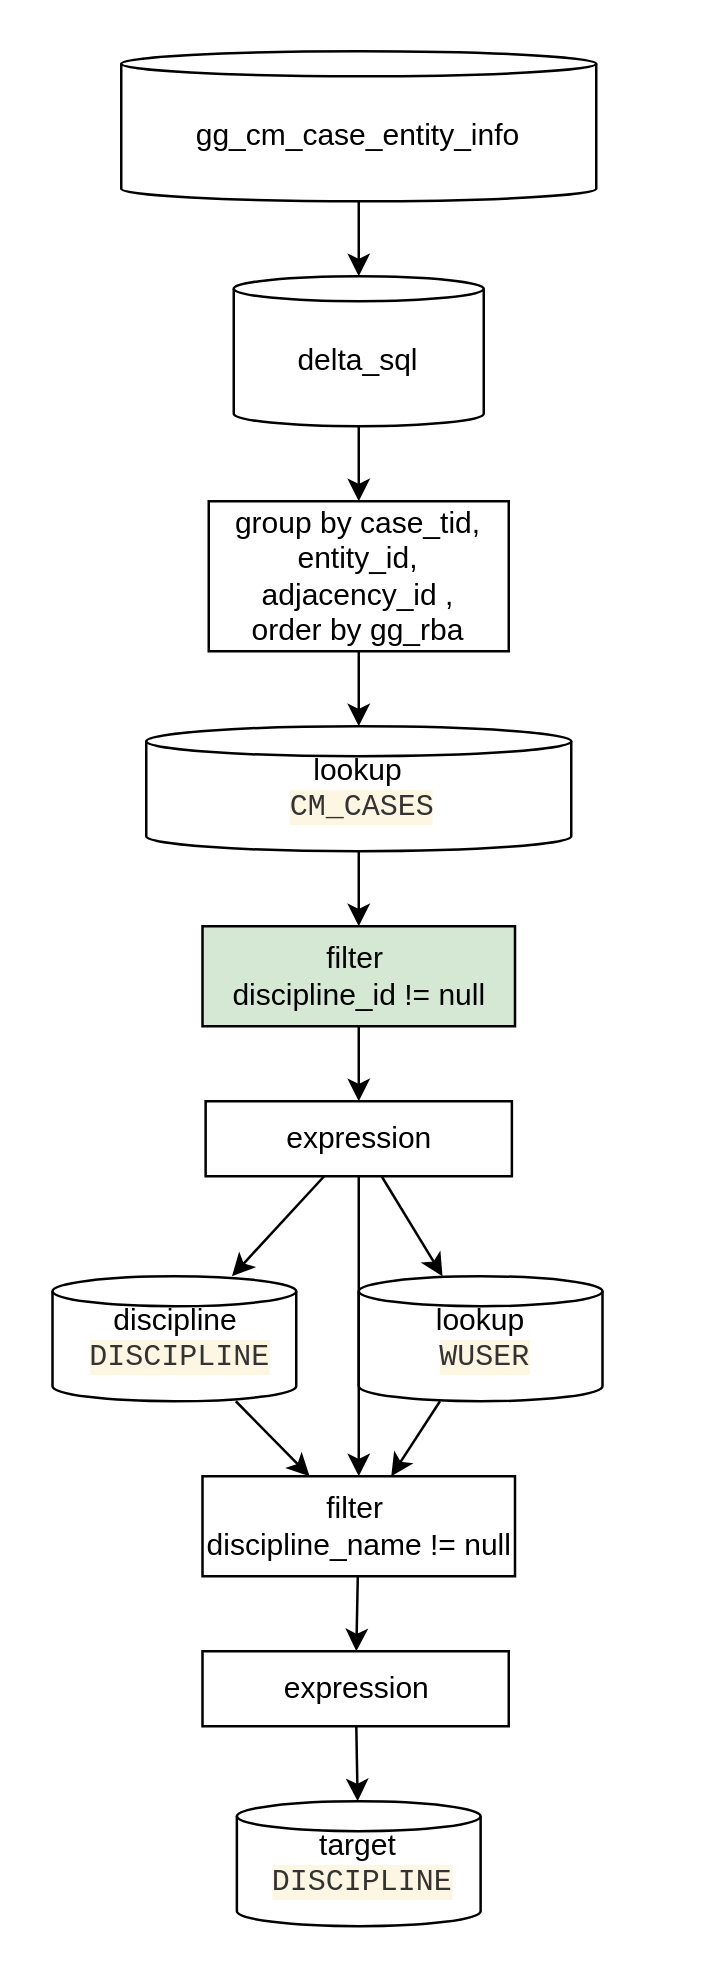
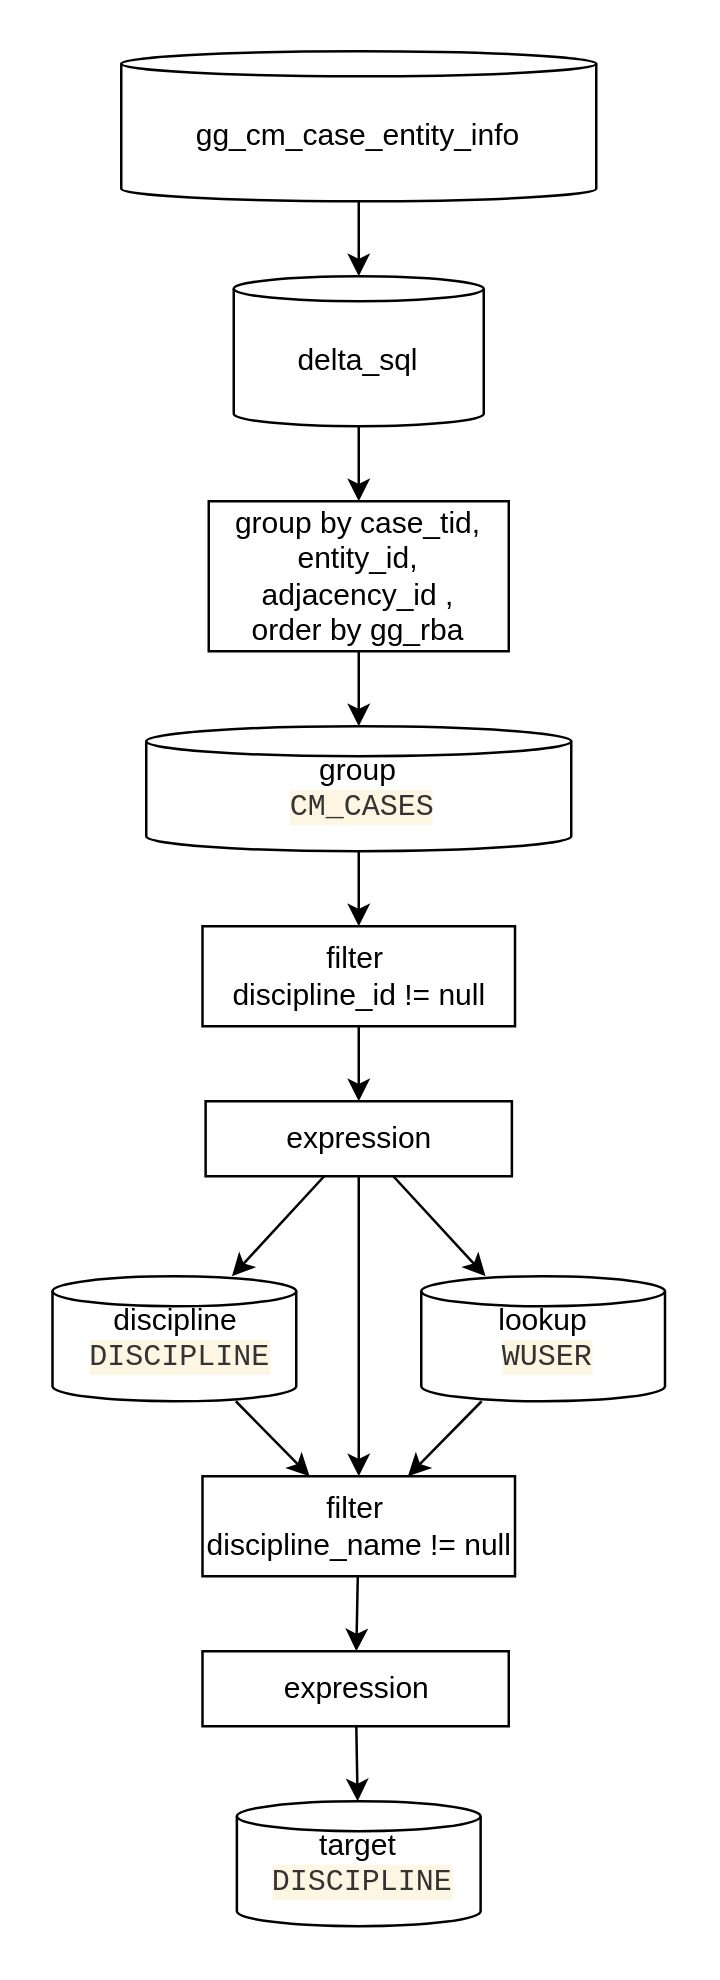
  <mxCell id="0" />
  <mxCell id="1" parent="0" />
  <mxCell id="2" value="gg_cm_case_entity_info" style="shape=cylinder3;whiteSpace=wrap;html=1;boundedLbl=1;backgroundOutline=1;size=5;" vertex="1" parent="1"><mxGeometry x="48" y="20" width="190" height="60" as="geometry" /></mxCell>
  <mxCell id="3" value="delta_sql" style="shape=cylinder3;whiteSpace=wrap;html=1;boundedLbl=1;backgroundOutline=1;size=5;" vertex="1" parent="1"><mxGeometry x="93" y="110" width="100" height="60" as="geometry" /></mxCell>
  <mxCell id="4" value="group by case_tid, entity_id, adjacency_id ,&lt;br&gt;order by gg_rba" style="rounded=0;whiteSpace=wrap;html=1;" vertex="1" parent="1"><mxGeometry x="83" y="200" width="120" height="60" as="geometry" /></mxCell>
- <mxCell id="5" value="lookup&lt;br&gt;&amp;nbsp;&lt;span style=&quot;background-color: rgb(253 , 246 , 227) ; color: rgb(51 , 51 , 51) ; font-family: &amp;#34;menlo&amp;#34; , &amp;#34;monaco&amp;#34; , &amp;#34;courier new&amp;#34; , monospace&quot;&gt;CM_CASES&lt;/span&gt;" style="shape=cylinder3;rounded=0;whiteSpace=wrap;html=1;size=6;" vertex="1" parent="1"><mxGeometry x="58" y="290" width="170" height="50" as="geometry" /></mxCell>
- <mxCell id="6" value="filter&amp;nbsp;&lt;br&gt;discipline_id != null" style="rounded=0;whiteSpace=wrap;html=1;fillColor=#d5e8d4;" vertex="1" parent="1"><mxGeometry x="80.5" y="370" width="125" height="40" as="geometry" /></mxCell>
+ <mxCell id="5" value="group&lt;br&gt;&amp;nbsp;&lt;span style=&quot;background-color: rgb(253 , 246 , 227) ; color: rgb(51 , 51 , 51) ; font-family: &amp;#34;menlo&amp;#34; , &amp;#34;monaco&amp;#34; , &amp;#34;courier new&amp;#34; , monospace&quot;&gt;CM_CASES&lt;/span&gt;" style="shape=cylinder3;rounded=0;whiteSpace=wrap;html=1;size=6;" vertex="1" parent="1"><mxGeometry x="58" y="290" width="170" height="50" as="geometry" /></mxCell>
+ <mxCell id="6" value="filter&amp;nbsp;&lt;br&gt;discipline_id != null" style="rounded=0;whiteSpace=wrap;html=1;" vertex="1" parent="1"><mxGeometry x="80.5" y="370" width="125" height="40" as="geometry" /></mxCell>
  <mxCell id="7" value="expression" style="rounded=0;whiteSpace=wrap;html=1;" vertex="1" parent="1"><mxGeometry x="81.75" y="440" width="122.5" height="30" as="geometry" /></mxCell>
  <mxCell id="8" value="discipline&lt;br&gt;&amp;nbsp;&lt;span style=&quot;background-color: rgb(253 , 246 , 227) ; color: rgb(51 , 51 , 51) ; font-family: &amp;#34;menlo&amp;#34; , &amp;#34;monaco&amp;#34; , &amp;#34;courier new&amp;#34; , monospace&quot;&gt;DISCIPLINE&lt;/span&gt;" style="shape=cylinder3;rounded=0;whiteSpace=wrap;html=1;size=6;" vertex="1" parent="1"><mxGeometry x="20.5" y="510" width="97.5" height="50" as="geometry" /></mxCell>
- <mxCell id="9" value="lookup&lt;br&gt;&amp;nbsp;&lt;span style=&quot;background-color: rgb(253 , 246 , 227) ; color: rgb(51 , 51 , 51) ; font-family: &amp;#34;menlo&amp;#34; , &amp;#34;monaco&amp;#34; , &amp;#34;courier new&amp;#34; , monospace&quot;&gt;WUSER&lt;/span&gt;" style="shape=cylinder3;rounded=0;whiteSpace=wrap;html=1;size=6;" vertex="1" parent="1"><mxGeometry x="143" y="510" width="97.5" height="50" as="geometry" /></mxCell>
+ <mxCell id="9" value="lookup&lt;br&gt;&amp;nbsp;&lt;span style=&quot;background-color: rgb(253 , 246 , 227) ; color: rgb(51 , 51 , 51) ; font-family: &amp;#34;menlo&amp;#34; , &amp;#34;monaco&amp;#34; , &amp;#34;courier new&amp;#34; , monospace&quot;&gt;WUSER&lt;/span&gt;" style="shape=cylinder3;rounded=0;whiteSpace=wrap;html=1;size=6;" vertex="1" parent="1"><mxGeometry x="168" y="510" width="97.5" height="50" as="geometry" /></mxCell>
  <mxCell id="10" value="filter&amp;nbsp;&lt;br&gt;discipline_name != null" style="rounded=0;whiteSpace=wrap;html=1;" vertex="1" parent="1"><mxGeometry x="80.5" y="590" width="125" height="40" as="geometry" /></mxCell>
  <mxCell id="11" value="expression" style="rounded=0;whiteSpace=wrap;html=1;" vertex="1" parent="1"><mxGeometry x="80.5" y="660" width="122.5" height="30" as="geometry" /></mxCell>
  <mxCell id="12" value="target&lt;br&gt;&amp;nbsp;&lt;span style=&quot;background-color: rgb(253 , 246 , 227) ; color: rgb(51 , 51 , 51) ; font-family: &amp;#34;menlo&amp;#34; , &amp;#34;monaco&amp;#34; , &amp;#34;courier new&amp;#34; , monospace&quot;&gt;DISCIPLINE&lt;/span&gt;" style="shape=cylinder3;rounded=0;whiteSpace=wrap;html=1;size=6;" vertex="1" parent="1"><mxGeometry x="94.25" y="720" width="97.5" height="50" as="geometry" /></mxCell>
  <mxCell id="13" value="" style="endArrow=classic;html=1;" edge="1" parent="1" source="2" target="3"><mxGeometry width="50" height="50" relative="1" as="geometry"><mxPoint x="268" y="90" as="sourcePoint" /><mxPoint x="318" y="40" as="targetPoint" /></mxGeometry></mxCell>
  <mxCell id="14" value="" style="endArrow=classic;html=1;" edge="1" parent="1" source="3" target="4"><mxGeometry width="50" height="50" relative="1" as="geometry"><mxPoint x="153" y="90" as="sourcePoint" /><mxPoint x="143" y="210" as="targetPoint" /></mxGeometry></mxCell>
  <mxCell id="15" value="" style="endArrow=classic;html=1;" edge="1" parent="1" source="4" target="5"><mxGeometry width="50" height="50" relative="1" as="geometry"><mxPoint x="163" y="100" as="sourcePoint" /><mxPoint x="163" y="130" as="targetPoint" /></mxGeometry></mxCell>
  <mxCell id="16" value="" style="endArrow=classic;html=1;" edge="1" parent="1" source="5" target="6"><mxGeometry width="50" height="50" relative="1" as="geometry"><mxPoint x="173" y="110" as="sourcePoint" /><mxPoint x="173" y="140" as="targetPoint" /></mxGeometry></mxCell>
  <mxCell id="17" value="" style="endArrow=classic;html=1;" edge="1" parent="1" source="6" target="7"><mxGeometry width="50" height="50" relative="1" as="geometry"><mxPoint x="183" y="120" as="sourcePoint" /><mxPoint x="183" y="150" as="targetPoint" /></mxGeometry></mxCell>
  <mxCell id="18" value="" style="endArrow=classic;html=1;" edge="1" parent="1" source="7" target="8"><mxGeometry width="50" height="50" relative="1" as="geometry"><mxPoint x="193" y="130" as="sourcePoint" /><mxPoint x="193" y="160" as="targetPoint" /></mxGeometry></mxCell>
  <mxCell id="19" value="" style="endArrow=classic;html=1;" edge="1" parent="1" source="7" target="9"><mxGeometry width="50" height="50" relative="1" as="geometry"><mxPoint x="203" y="140" as="sourcePoint" /><mxPoint x="203" y="170" as="targetPoint" /></mxGeometry></mxCell>
  <mxCell id="20" value="" style="endArrow=classic;html=1;" edge="1" parent="1" source="7" target="10"><mxGeometry width="50" height="50" relative="1" as="geometry"><mxPoint x="213" y="150" as="sourcePoint" /><mxPoint x="213" y="180" as="targetPoint" /></mxGeometry></mxCell>
  <mxCell id="21" value="" style="endArrow=classic;html=1;" edge="1" parent="1" source="8" target="10"><mxGeometry width="50" height="50" relative="1" as="geometry"><mxPoint x="223" y="160" as="sourcePoint" /><mxPoint x="223" y="190" as="targetPoint" /></mxGeometry></mxCell>
  <mxCell id="22" value="" style="endArrow=classic;html=1;" edge="1" parent="1" source="9" target="10"><mxGeometry width="50" height="50" relative="1" as="geometry"><mxPoint x="233" y="170" as="sourcePoint" /><mxPoint x="233" y="200" as="targetPoint" /></mxGeometry></mxCell>
  <mxCell id="23" value="" style="endArrow=classic;html=1;" edge="1" parent="1" source="10" target="11"><mxGeometry width="50" height="50" relative="1" as="geometry"><mxPoint x="243" y="180" as="sourcePoint" /><mxPoint x="243" y="210" as="targetPoint" /></mxGeometry></mxCell>
  <mxCell id="24" value="" style="endArrow=classic;html=1;" edge="1" parent="1" source="11" target="12"><mxGeometry width="50" height="50" relative="1" as="geometry"><mxPoint x="253" y="190" as="sourcePoint" /><mxPoint x="253" y="220" as="targetPoint" /></mxGeometry></mxCell>
